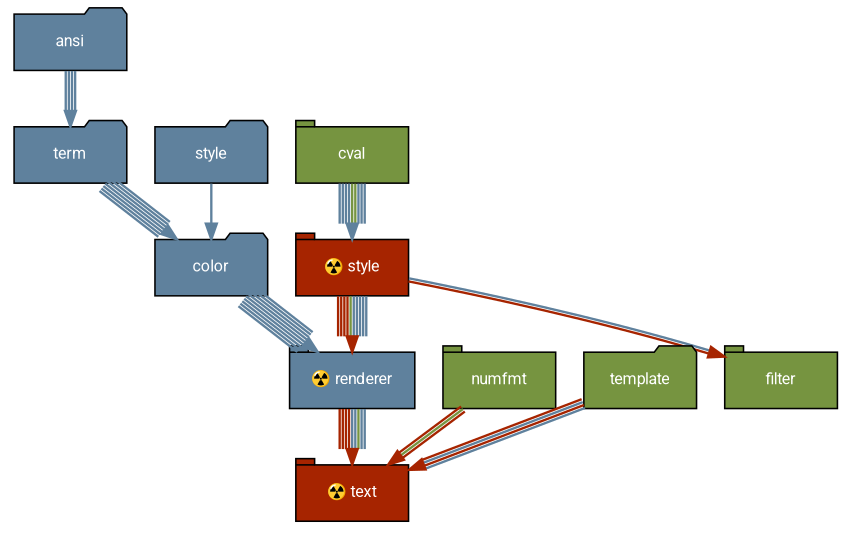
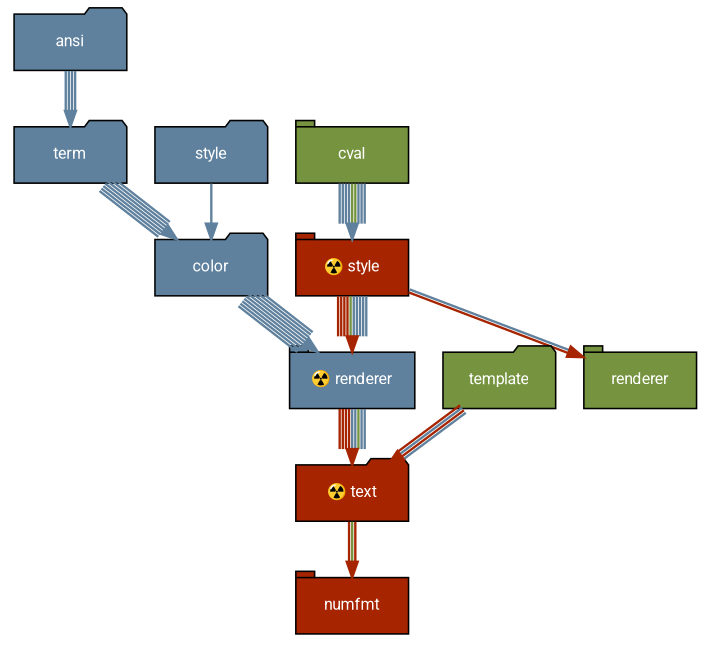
  digraph {
    fontname=Roboto
    rankdir=TB
    splines=spline
    node [fillcolor="#5f819d" fontcolor="#ffffff" fontname=Roboto fontsize=10 margin="0.2,0.0" shape=tab style=filled]
    edge [fillcolor="#769440" fontname=Roboto penwidth=1.5 shape=tab]
    n1 [group=low height=.5 label=ansi shape=folder width=1.0]
    n2 [group=low height=.5 label=term shape=folder width=1.0]
    n3 [group=low height=.5 label=color shape=folder width=1.0]
    n4 [group=core height=.5 label="☢️ renderer" width=1.0]
    n5 [fillcolor="#769440" height=.5 label=cval width=1.0]
    n6 [fillcolor="#a62400" group=core height=.5 label="☢️ style" width=1.0]
    n7 [group=low height=.5 label=style shape=folder width=1.0]
-   n8 [fillcolor="#769440" height=.5 label=filter width=1.0]
-   n9 [fillcolor="#769440" height=.5 label=numfmt width=1.0]
-   n10 [fillcolor="#a62400" group=core height=.5 label="☢️ text" width=1.0]
+   n8 [fillcolor="#769440" height=.5 label=renderer width=1.0]
+   n9 [fillcolor="#a62400" height=.5 label=numfmt width=1.0]
+   n10 [fillcolor="#a62400" group=core height=.5 label="☢️ text" shape=folder width=1.0]
    n11 [fillcolor="#769440" height=.5 label=template shape=folder width=1.0]
    n1 -> n2 [color="#5f819d:#5f819d:#5f819d:#5f819d" fillcolor="#5f819d" shape=""]
    n2 -> n3 [color="#5f819d:#5f819d:#5f819d:#5f819d:#5f819d:#5f819d:#5f819d" fillcolor="#5f819d" shape=""]
    n3 -> n4 [color="#5f819d:#5f819d:#5f819d:#5f819d:#5f819d:#5f819d:#5f819d:#5f819d:#5f819d"]
    n4 -> n10 [color="#a62400:#a62400:#a62400:#a62400:#5f819d:#5f819d:#769440:#5f819d:#5f819d" fillcolor="#a62400"]
    n5 -> n6 [color="#5f819d:#5f819d:#5f819d:#5f819d:#769440:#769440:#5f819d:#5f819d:#5f819d"]
    n6 -> n4 [color="#a62400:#a62400:#a62400:#a62400:#769440:#5f819d:#5f819d:#5f819d:#5f819d:#5f819d" fillcolor="#a62400"]
    n6 -> n8 [color="#a62400:#5f819d"]
    n7 -> n3 [color="#5f819d" fillcolor="#5f819d" shape=""]
-   n9 -> n10 [color="#a62400:#769440:#a62400"]
+   n10 -> n9 [color="#a62400:#769440:#a62400"]
    n11 -> n10 [color="#a62400:#5f819d:#a62400:#5f819d"]
  }
